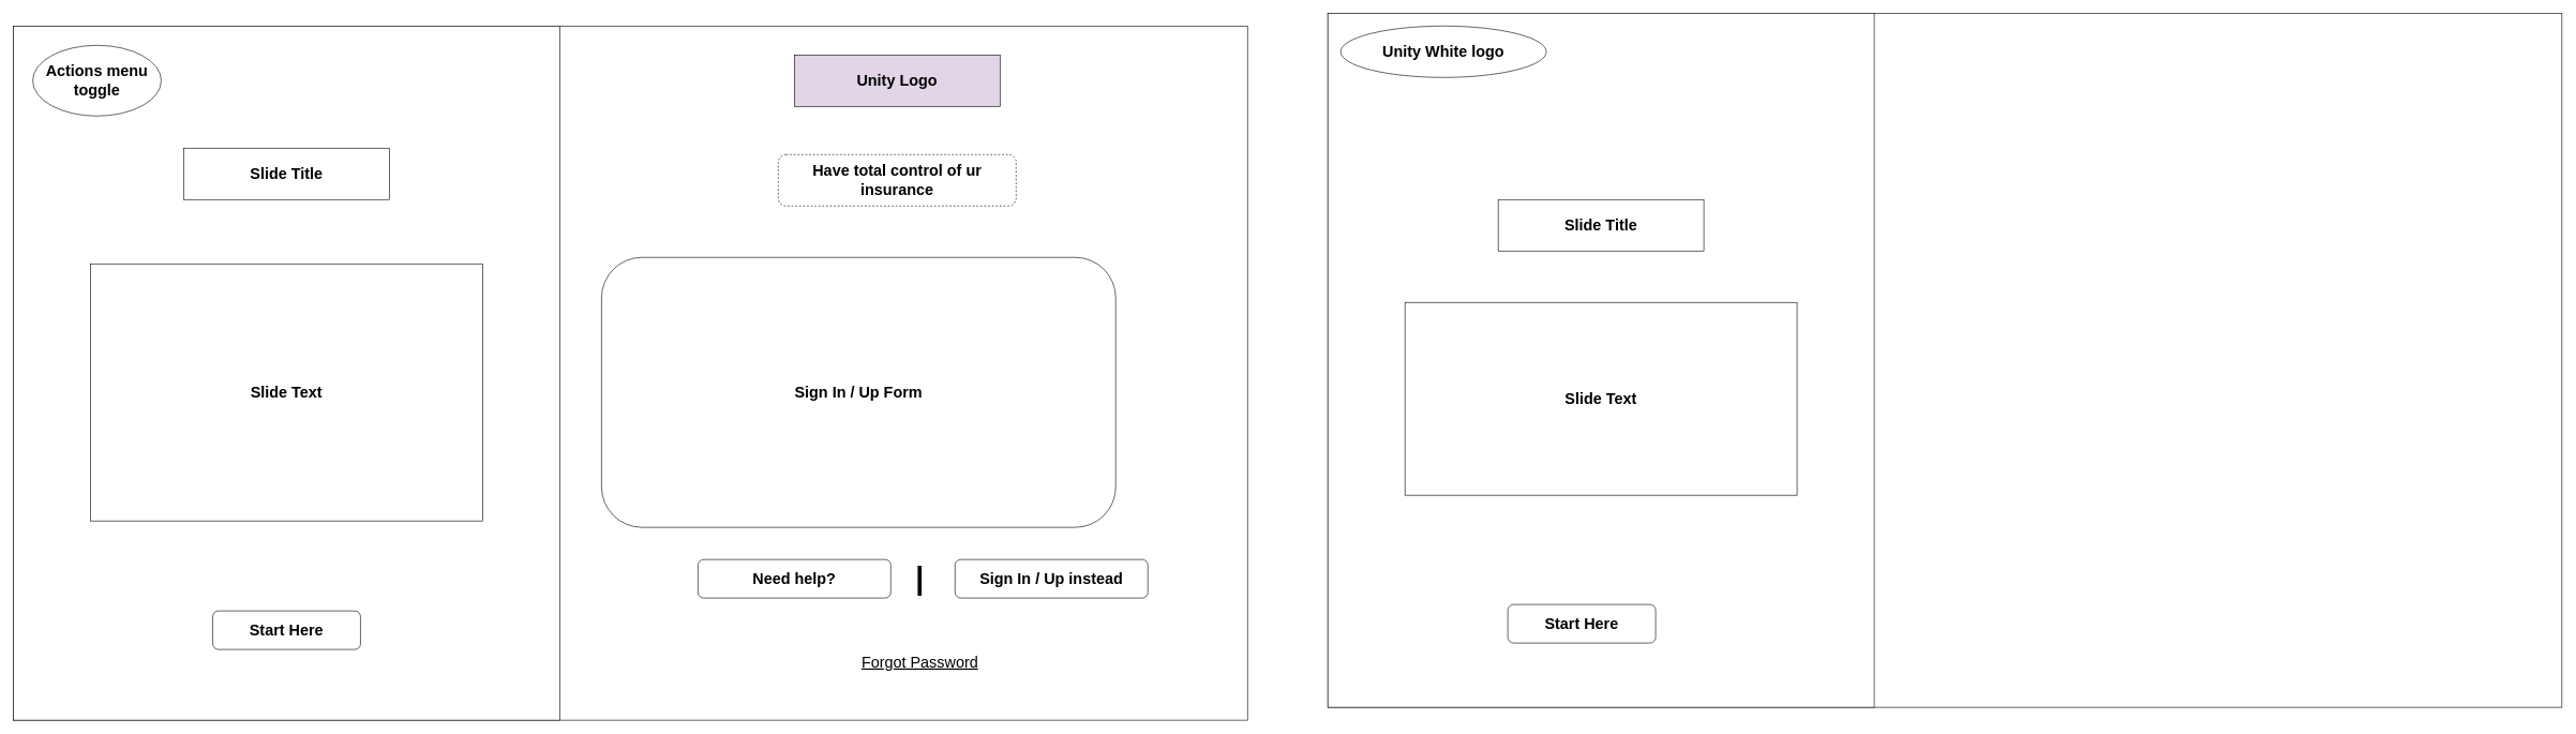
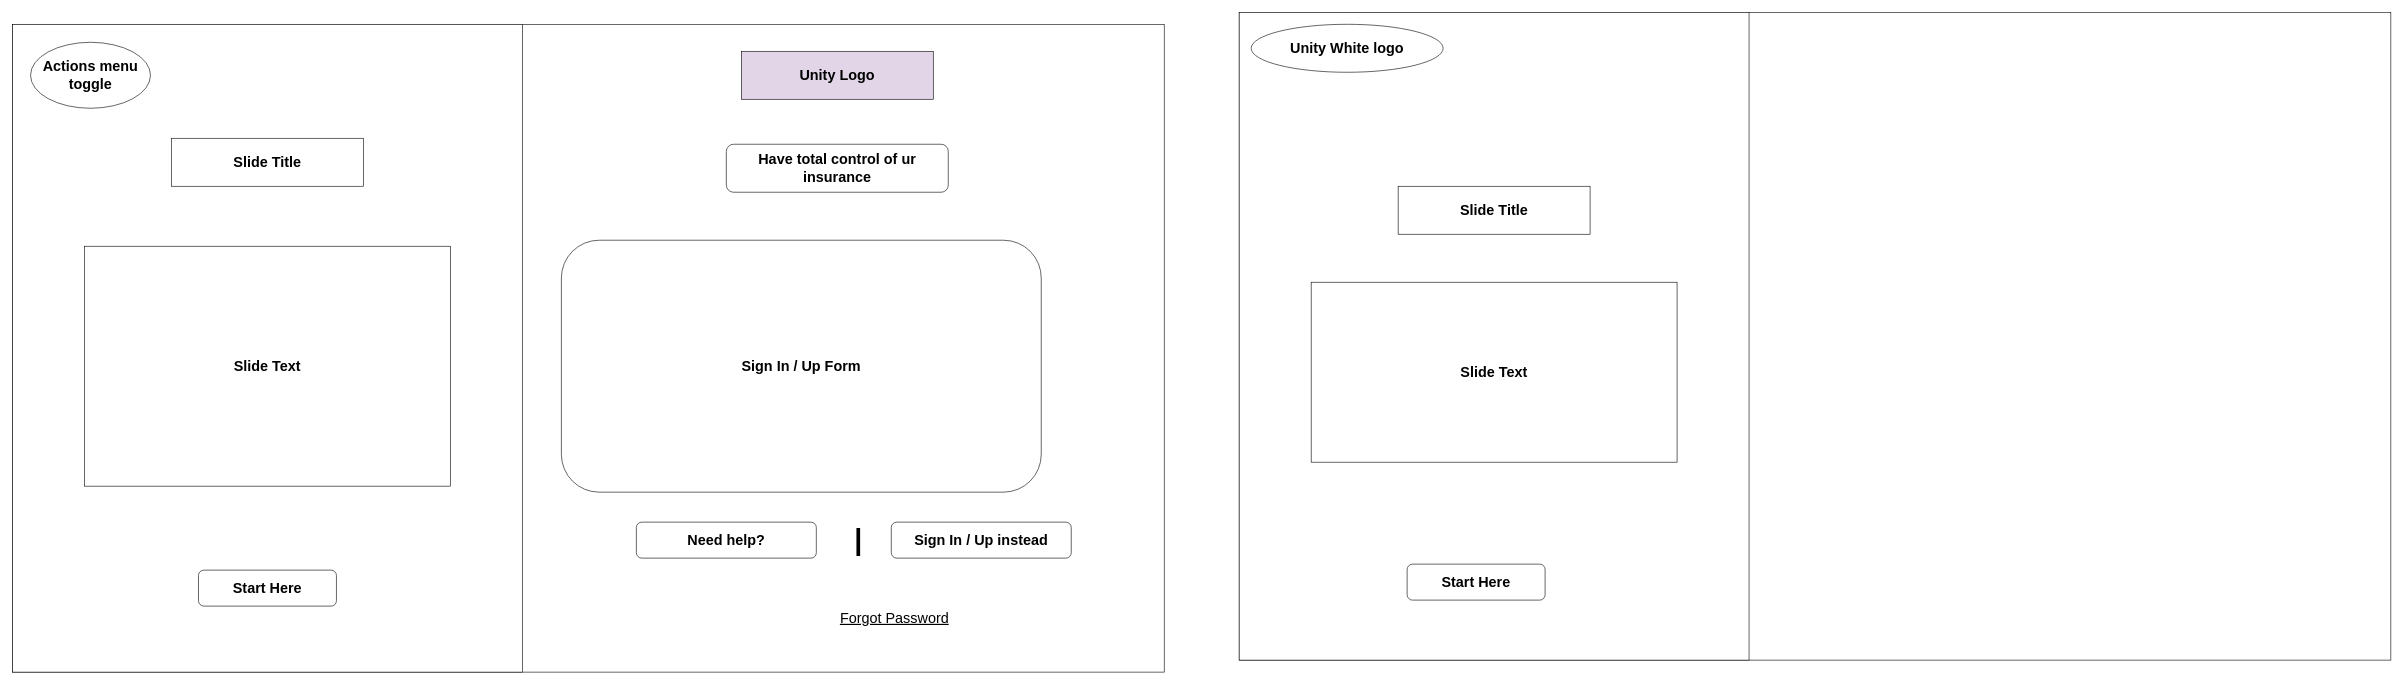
  <mxCell id="0" />
  <mxCell id="1" parent="0" />
  <mxCell id="2" value="" style="group" vertex="1" connectable="0" parent="1"><mxGeometry x="20" y="40" width="1920" height="1080" as="geometry" /></mxCell>
  <mxCell id="3" value="" style="rounded=0;whiteSpace=wrap;html=1;" vertex="1" parent="2"><mxGeometry width="1920" height="1080" as="geometry" /></mxCell>
  <mxCell id="4" value="&lt;h1&gt;&lt;br&gt;&lt;/h1&gt;" style="rounded=0;whiteSpace=wrap;html=1;" vertex="1" parent="2"><mxGeometry width="850" height="1080" as="geometry" /></mxCell>
  <mxCell id="5" value="&lt;h1&gt;Unity Logo&lt;/h1&gt;" style="rounded=0;whiteSpace=wrap;html=1;fillColor=#e1d5e7;" vertex="1" parent="2"><mxGeometry x="1215" y="45" width="320" height="80" as="geometry" /></mxCell>
  <mxCell id="6" value="&lt;h1&gt;Slide Title&lt;/h1&gt;" style="rounded=0;whiteSpace=wrap;html=1;" vertex="1" parent="2"><mxGeometry x="265" y="190" width="320" height="80" as="geometry" /></mxCell>
  <mxCell id="7" value="&lt;h1&gt;Slide Text&lt;/h1&gt;" style="rounded=0;whiteSpace=wrap;html=1;" vertex="1" parent="2"><mxGeometry x="120" y="370" width="610" height="400" as="geometry" /></mxCell>
  <mxCell id="8" value="&lt;h1&gt;Start Here&lt;/h1&gt;" style="rounded=1;whiteSpace=wrap;html=1;" vertex="1" parent="2"><mxGeometry x="310" y="910" width="230" height="60" as="geometry" /></mxCell>
  <mxCell id="9" value="&lt;h1&gt;Actions menu toggle&lt;/h1&gt;" style="ellipse;whiteSpace=wrap;html=1;" vertex="1" parent="2"><mxGeometry x="30" y="30" width="200" height="110" as="geometry" /></mxCell>
- <mxCell id="10" value="&lt;h1&gt;Have total control of ur insurance&lt;/h1&gt;" style="rounded=1;whiteSpace=wrap;html=1;dashed=1;" vertex="1" parent="2"><mxGeometry x="1190" y="200" width="370" height="80" as="geometry" /></mxCell>
+ <mxCell id="10" value="&lt;h1&gt;Have total control of ur insurance&lt;/h1&gt;" style="rounded=1;whiteSpace=wrap;html=1;" vertex="1" parent="2"><mxGeometry x="1190" y="200" width="370" height="80" as="geometry" /></mxCell>
  <mxCell id="11" value="&lt;h1&gt;Sign In / Up Form&lt;/h1&gt;" style="rounded=1;whiteSpace=wrap;html=1;" vertex="1" parent="2"><mxGeometry x="915" y="360" width="800" height="420" as="geometry" /></mxCell>
  <mxCell id="12" value="&lt;h1&gt;Sign In / Up instead&lt;/h1&gt;" style="rounded=1;whiteSpace=wrap;html=1;" vertex="1" parent="2"><mxGeometry x="1465" y="830" width="300" height="60" as="geometry" /></mxCell>
  <mxCell id="13" value="&lt;h1&gt;|&lt;/h1&gt;" style="text;strokeColor=none;fillColor=none;html=1;fontSize=24;fontStyle=1;verticalAlign=middle;align=center;" vertex="1" parent="2"><mxGeometry x="1400" y="840" width="20" height="40" as="geometry" /></mxCell>
- <mxCell id="14" value="&lt;h1&gt;Need help?&lt;/h1&gt;" style="rounded=1;whiteSpace=wrap;html=1;" vertex="1" parent="2"><mxGeometry x="1065" y="830" width="300" height="60" as="geometry" /></mxCell>
- <mxCell id="15" value="&lt;h4&gt;&lt;span style=&quot;font-weight: normal;&quot;&gt;&lt;u&gt;Forgot Password&lt;/u&gt;&lt;/span&gt;&lt;/h4&gt;" style="text;strokeColor=none;fillColor=none;html=1;fontSize=24;fontStyle=1;verticalAlign=middle;align=center;" vertex="1" parent="2"><mxGeometry x="1290" y="970" width="240" height="40" as="geometry" /></mxCell>
+ <mxCell id="14" value="&lt;h1&gt;Need help?&lt;/h1&gt;" style="rounded=1;whiteSpace=wrap;html=1;" vertex="1" parent="2"><mxGeometry x="1040" y="830" width="300" height="60" as="geometry" /></mxCell>
+ <mxCell id="15" value="&lt;h4&gt;&lt;span style=&quot;font-weight: normal;&quot;&gt;&lt;u&gt;Forgot Password&lt;/u&gt;&lt;/span&gt;&lt;/h4&gt;" style="text;strokeColor=none;fillColor=none;html=1;fontSize=24;fontStyle=1;verticalAlign=middle;align=center;" vertex="1" parent="2"><mxGeometry x="1350" y="970" width="240" height="40" as="geometry" /></mxCell>
  <mxCell id="16" value="" style="group" vertex="1" connectable="0" parent="1"><mxGeometry x="2065" y="20" width="1920" height="1080" as="geometry" /></mxCell>
  <mxCell id="17" value="" style="rounded=0;whiteSpace=wrap;html=1;" vertex="1" parent="16"><mxGeometry width="1920" height="1080" as="geometry" /></mxCell>
  <mxCell id="18" value="&lt;h1&gt;&lt;br&gt;&lt;/h1&gt;" style="rounded=0;whiteSpace=wrap;html=1;" vertex="1" parent="16"><mxGeometry width="850" height="1080" as="geometry" /></mxCell>
  <mxCell id="19" value="&lt;h1&gt;Unity White logo&lt;/h1&gt;" style="ellipse;whiteSpace=wrap;html=1;" vertex="1" parent="16"><mxGeometry x="20" y="20" width="320" height="80" as="geometry" /></mxCell>
  <mxCell id="20" value="&lt;h1&gt;Slide Title&lt;/h1&gt;" style="rounded=0;whiteSpace=wrap;html=1;" vertex="1" parent="16"><mxGeometry x="265" y="290" width="320" height="80" as="geometry" /></mxCell>
  <mxCell id="21" value="&lt;h1&gt;Slide Text&lt;/h1&gt;" style="rounded=0;whiteSpace=wrap;html=1;" vertex="1" parent="16"><mxGeometry x="120" y="450" width="610" height="300" as="geometry" /></mxCell>
  <mxCell id="22" value="&lt;h1&gt;Start Here&lt;/h1&gt;" style="rounded=1;whiteSpace=wrap;html=1;" vertex="1" parent="16"><mxGeometry x="280" y="920" width="230" height="60" as="geometry" /></mxCell>
